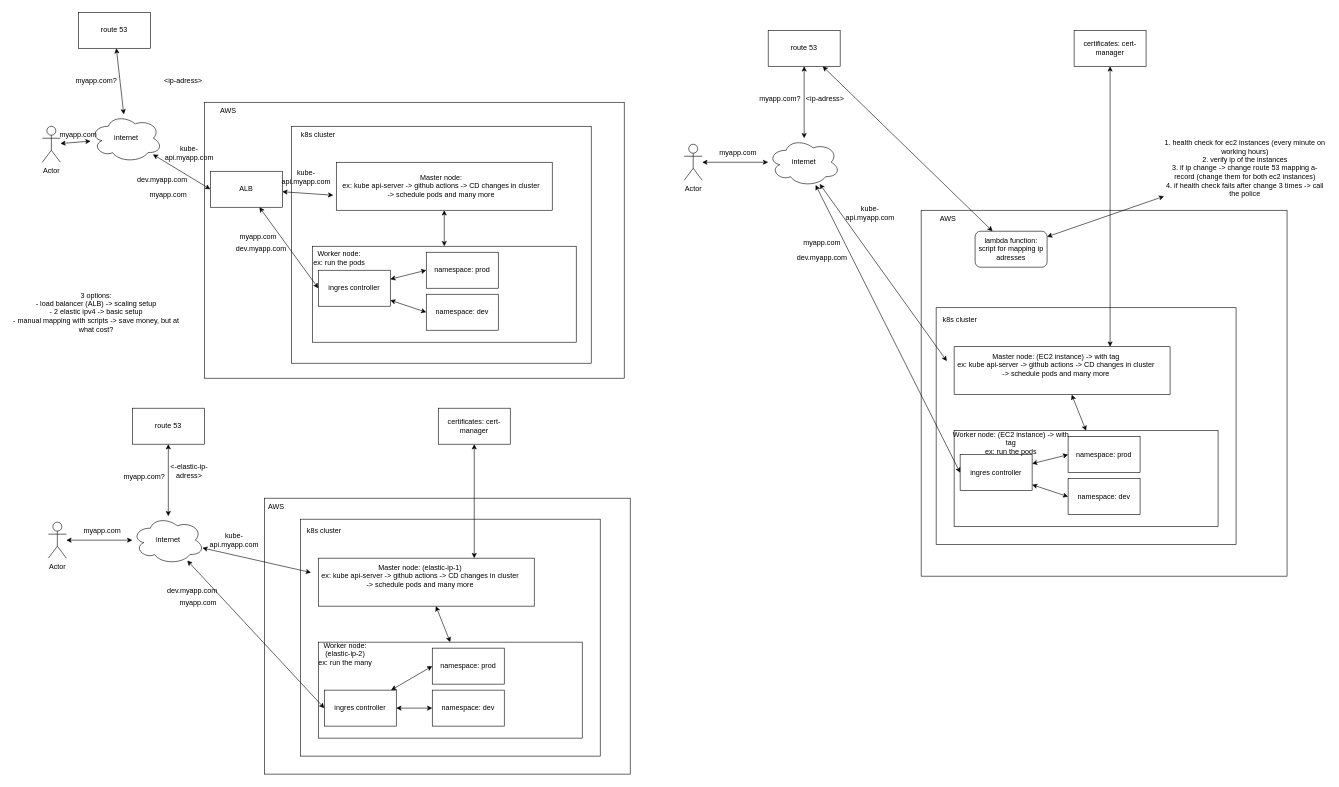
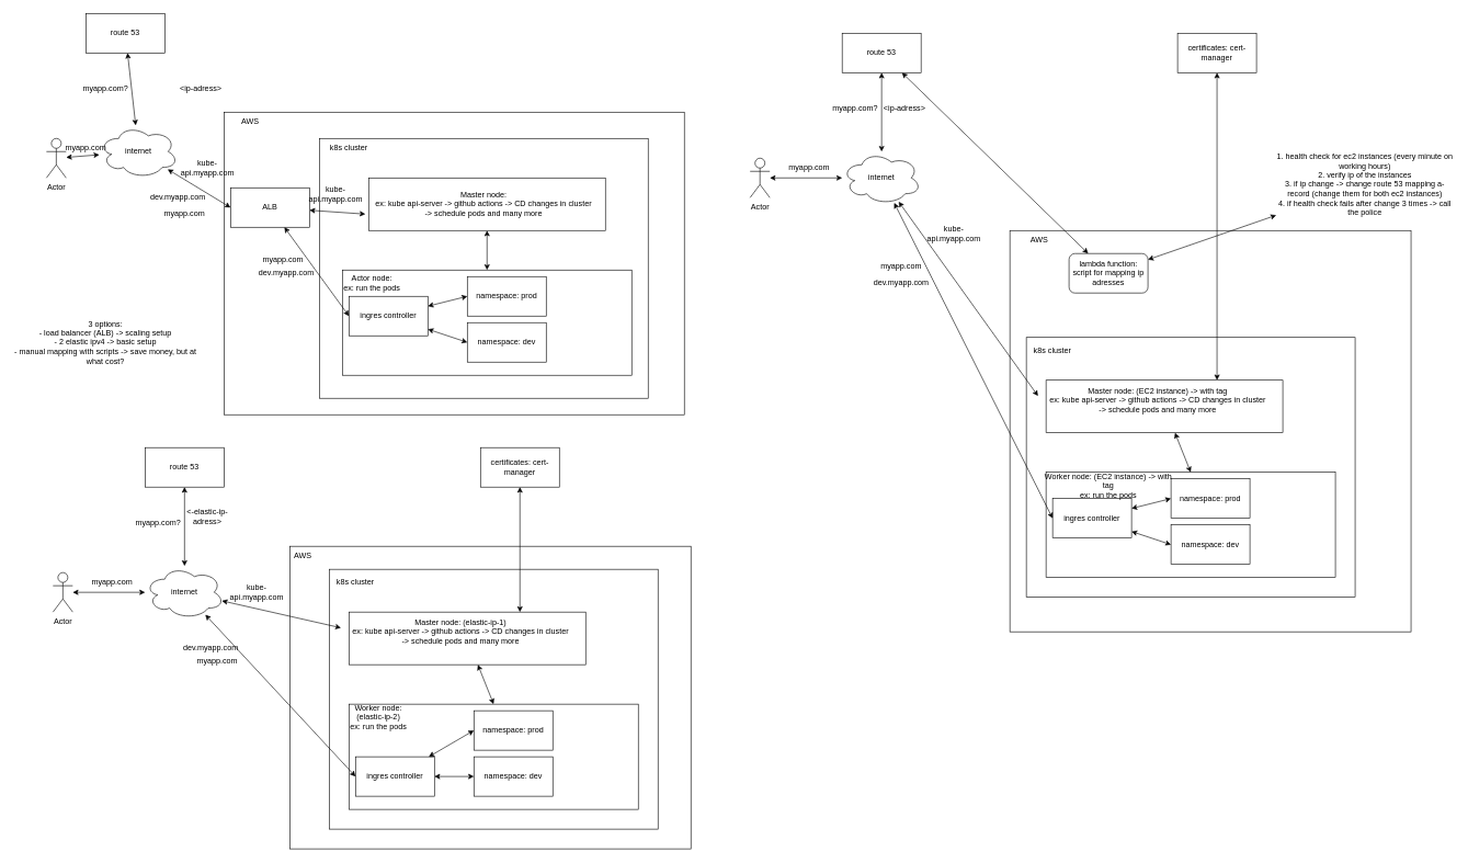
  <mxCell id="0" />
  <mxCell id="1" parent="0" />
  <mxCell id="2" value="" style="rounded=0;whiteSpace=wrap;html=1;fillColor=none;" parent="1" vertex="1"><mxGeometry x="1535" y="350" width="610" height="610" as="geometry" /></mxCell>
  <mxCell id="3" value="" style="rounded=0;whiteSpace=wrap;html=1;fillColor=none;" parent="1" vertex="1"><mxGeometry x="340" y="170" width="700" height="460" as="geometry" /></mxCell>
  <mxCell id="4" style="edgeStyle=none;html=1;startArrow=classic;startFill=1;endArrow=classic;endFill=1;" parent="1" source="6" target="9" edge="1"><mxGeometry relative="1" as="geometry" /></mxCell>
  <mxCell id="5" style="edgeStyle=none;html=1;entryX=0;entryY=0.5;entryDx=0;entryDy=0;startArrow=classic;startFill=1;endArrow=classic;endFill=1;" parent="1" source="6" target="89" edge="1"><mxGeometry relative="1" as="geometry" /></mxCell>
  <mxCell id="6" value="internet" style="ellipse;shape=cloud;whiteSpace=wrap;html=1;" parent="1" vertex="1"><mxGeometry x="150" y="190" width="120" height="80" as="geometry" /></mxCell>
  <mxCell id="7" style="edgeStyle=none;html=1;startArrow=classic;startFill=1;" parent="1" source="8" target="6" edge="1"><mxGeometry relative="1" as="geometry" /></mxCell>
  <mxCell id="8" value="Actor" style="shape=umlActor;verticalLabelPosition=bottom;verticalAlign=top;html=1;outlineConnect=0;" parent="1" vertex="1"><mxGeometry x="70" y="210" width="30" height="60" as="geometry" /></mxCell>
  <mxCell id="9" value="route 53" style="rounded=0;whiteSpace=wrap;html=1;" parent="1" vertex="1"><mxGeometry x="130" y="20" width="120" height="60" as="geometry" /></mxCell>
  <mxCell id="10" value="" style="rounded=0;whiteSpace=wrap;html=1;fillColor=none;" parent="1" vertex="1"><mxGeometry x="485" y="210" width="500" height="395" as="geometry" /></mxCell>
  <mxCell id="11" value="myapp.com" style="text;html=1;strokeColor=none;fillColor=none;align=center;verticalAlign=middle;whiteSpace=wrap;rounded=0;" parent="1" vertex="1"><mxGeometry x="100" y="210" width="60" height="30" as="geometry" /></mxCell>
  <mxCell id="12" value="dev.myapp.com" style="text;html=1;strokeColor=none;fillColor=none;align=center;verticalAlign=middle;whiteSpace=wrap;rounded=0;" parent="1" vertex="1"><mxGeometry x="240" y="285" width="60" height="30" as="geometry" /></mxCell>
  <mxCell id="13" value="myapp.com?" style="text;html=1;strokeColor=none;fillColor=none;align=center;verticalAlign=middle;whiteSpace=wrap;rounded=0;" parent="1" vertex="1"><mxGeometry x="130" y="120" width="60" height="30" as="geometry" /></mxCell>
  <mxCell id="14" value="&amp;lt;ip-adress&amp;gt;" style="text;html=1;strokeColor=none;fillColor=none;align=center;verticalAlign=middle;whiteSpace=wrap;rounded=0;" parent="1" vertex="1"><mxGeometry x="270" y="120" width="70" height="30" as="geometry" /></mxCell>
  <mxCell id="15" value="k8s cluster" style="text;html=1;strokeColor=none;fillColor=none;align=center;verticalAlign=middle;whiteSpace=wrap;rounded=0;" parent="1" vertex="1"><mxGeometry x="500" y="210" width="60" height="30" as="geometry" /></mxCell>
  <mxCell id="16" value="" style="rounded=0;whiteSpace=wrap;html=1;fillColor=none;" parent="1" vertex="1"><mxGeometry x="520" y="410" width="440" height="160" as="geometry" /></mxCell>
  <mxCell id="17" style="edgeStyle=none;html=1;entryX=0.5;entryY=0;entryDx=0;entryDy=0;startArrow=classic;startFill=1;endArrow=classic;endFill=1;" parent="1" source="18" target="16" edge="1"><mxGeometry relative="1" as="geometry" /></mxCell>
  <mxCell id="18" value="" style="rounded=0;whiteSpace=wrap;html=1;fillColor=none;" parent="1" vertex="1"><mxGeometry x="560" y="270" width="360" height="80" as="geometry" /></mxCell>
  <mxCell id="19" value="AWS" style="text;html=1;strokeColor=none;fillColor=none;align=center;verticalAlign=middle;whiteSpace=wrap;rounded=0;" parent="1" vertex="1"><mxGeometry x="350" y="170" width="60" height="30" as="geometry" /></mxCell>
  <mxCell id="20" value="Master node:&lt;br&gt;ex: kube api-server -&amp;gt; github actions -&amp;gt; CD changes in cluster&lt;br&gt;-&amp;gt; schedule pods and many more" style="text;html=1;strokeColor=none;fillColor=none;align=center;verticalAlign=middle;whiteSpace=wrap;rounded=0;" parent="1" vertex="1"><mxGeometry x="555" y="280" width="360" height="60" as="geometry" /></mxCell>
- <mxCell id="21" value="Worker node:&lt;br&gt;ex: run the pods" style="text;html=1;strokeColor=none;fillColor=none;align=center;verticalAlign=middle;whiteSpace=wrap;rounded=0;" parent="1" vertex="1"><mxGeometry x="510" y="400" width="110" height="60" as="geometry" /></mxCell>
+ <mxCell id="21" value="Actor node:&lt;br&gt;ex: run the pods" style="text;html=1;strokeColor=none;fillColor=none;align=center;verticalAlign=middle;whiteSpace=wrap;rounded=0;" parent="1" vertex="1"><mxGeometry x="510" y="400" width="110" height="60" as="geometry" /></mxCell>
  <mxCell id="22" value="myapp.com" style="text;html=1;strokeColor=none;fillColor=none;align=center;verticalAlign=middle;whiteSpace=wrap;rounded=0;" parent="1" vertex="1"><mxGeometry x="250" y="310" width="60" height="30" as="geometry" /></mxCell>
  <mxCell id="23" value="kube-api.myapp.com" style="text;html=1;strokeColor=none;fillColor=none;align=center;verticalAlign=middle;whiteSpace=wrap;rounded=0;" parent="1" vertex="1"><mxGeometry x="285" y="240" width="60" height="30" as="geometry" /></mxCell>
  <mxCell id="24" value="namespace: prod" style="rounded=0;whiteSpace=wrap;html=1;fillColor=none;" parent="1" vertex="1"><mxGeometry x="710" y="420" width="120" height="60" as="geometry" /></mxCell>
  <mxCell id="25" value="namespace: dev" style="rounded=0;whiteSpace=wrap;html=1;fillColor=none;" parent="1" vertex="1"><mxGeometry x="710" y="490" width="120" height="60" as="geometry" /></mxCell>
  <mxCell id="26" style="edgeStyle=none;html=1;entryX=0;entryY=0.5;entryDx=0;entryDy=0;startArrow=classic;startFill=1;endArrow=classic;endFill=1;" parent="1" source="28" target="24" edge="1"><mxGeometry relative="1" as="geometry" /></mxCell>
  <mxCell id="27" style="edgeStyle=none;html=1;entryX=0;entryY=0.5;entryDx=0;entryDy=0;startArrow=classic;startFill=1;endArrow=classic;endFill=1;" parent="1" source="28" target="25" edge="1"><mxGeometry relative="1" as="geometry" /></mxCell>
  <mxCell id="28" value="ingres controller" style="rounded=0;whiteSpace=wrap;html=1;fillColor=none;" parent="1" vertex="1"><mxGeometry x="530" y="450" width="120" height="60" as="geometry" /></mxCell>
  <mxCell id="29" value="3 options:&lt;br&gt;- load balancer (ALB) -&amp;gt; scaling setup&lt;br&gt;- 2 elastic ipv4 -&amp;gt; basic setup&lt;br&gt;- manual mapping with scripts -&amp;gt; save money, but at what cost?" style="text;html=1;strokeColor=none;fillColor=none;align=center;verticalAlign=middle;whiteSpace=wrap;rounded=0;" parent="1" vertex="1"><mxGeometry x="20" y="475" width="280" height="90" as="geometry" /></mxCell>
  <mxCell id="30" value="" style="rounded=0;whiteSpace=wrap;html=1;fillColor=none;" parent="1" vertex="1"><mxGeometry x="440" y="830" width="610" height="460" as="geometry" /></mxCell>
  <mxCell id="31" style="edgeStyle=none;html=1;entryX=-0.006;entryY=0.4;entryDx=0;entryDy=0;startArrow=classic;startFill=1;entryPerimeter=0;" parent="1" source="34" target="48" edge="1"><mxGeometry relative="1" as="geometry" /></mxCell>
  <mxCell id="32" style="edgeStyle=none;html=1;startArrow=classic;startFill=1;endArrow=classic;endFill=1;" parent="1" source="34" target="37" edge="1"><mxGeometry relative="1" as="geometry" /></mxCell>
  <mxCell id="33" style="edgeStyle=none;html=1;entryX=0;entryY=0.5;entryDx=0;entryDy=0;startArrow=classic;startFill=1;endArrow=classic;endFill=1;" parent="1" source="34" target="58" edge="1"><mxGeometry relative="1" as="geometry" /></mxCell>
  <mxCell id="34" value="internet" style="ellipse;shape=cloud;whiteSpace=wrap;html=1;" parent="1" vertex="1"><mxGeometry x="220" y="860" width="120" height="80" as="geometry" /></mxCell>
  <mxCell id="35" style="edgeStyle=none;html=1;startArrow=classic;startFill=1;" parent="1" source="36" target="34" edge="1"><mxGeometry relative="1" as="geometry" /></mxCell>
  <mxCell id="36" value="Actor" style="shape=umlActor;verticalLabelPosition=bottom;verticalAlign=top;html=1;outlineConnect=0;" parent="1" vertex="1"><mxGeometry x="80" y="870" width="30" height="60" as="geometry" /></mxCell>
  <mxCell id="37" value="route 53" style="rounded=0;whiteSpace=wrap;html=1;" parent="1" vertex="1"><mxGeometry x="220" y="680" width="120" height="60" as="geometry" /></mxCell>
  <mxCell id="38" value="" style="rounded=0;whiteSpace=wrap;html=1;fillColor=none;" parent="1" vertex="1"><mxGeometry x="500" y="865" width="500" height="395" as="geometry" /></mxCell>
  <mxCell id="39" value="myapp.com" style="text;html=1;strokeColor=none;fillColor=none;align=center;verticalAlign=middle;whiteSpace=wrap;rounded=0;" parent="1" vertex="1"><mxGeometry x="140" y="870" width="60" height="30" as="geometry" /></mxCell>
  <mxCell id="40" value="dev.myapp.com" style="text;html=1;strokeColor=none;fillColor=none;align=center;verticalAlign=middle;whiteSpace=wrap;rounded=0;" parent="1" vertex="1"><mxGeometry x="290" y="970" width="60" height="30" as="geometry" /></mxCell>
  <mxCell id="41" value="myapp.com?" style="text;html=1;strokeColor=none;fillColor=none;align=center;verticalAlign=middle;whiteSpace=wrap;rounded=0;" parent="1" vertex="1"><mxGeometry x="210" y="780" width="60" height="30" as="geometry" /></mxCell>
  <mxCell id="42" value="&amp;lt;-elastic-ip-adress&amp;gt;" style="text;html=1;strokeColor=none;fillColor=none;align=center;verticalAlign=middle;whiteSpace=wrap;rounded=0;" parent="1" vertex="1"><mxGeometry x="280" y="770" width="70" height="30" as="geometry" /></mxCell>
  <mxCell id="43" value="k8s cluster" style="text;html=1;strokeColor=none;fillColor=none;align=center;verticalAlign=middle;whiteSpace=wrap;rounded=0;" parent="1" vertex="1"><mxGeometry x="510" y="870" width="60" height="30" as="geometry" /></mxCell>
  <mxCell id="44" value="" style="rounded=0;whiteSpace=wrap;html=1;fillColor=none;" parent="1" vertex="1"><mxGeometry x="530" y="1070" width="440" height="160" as="geometry" /></mxCell>
  <mxCell id="45" style="edgeStyle=none;html=1;entryX=0.5;entryY=0;entryDx=0;entryDy=0;startArrow=classic;startFill=1;endArrow=classic;endFill=1;" parent="1" source="46" target="44" edge="1"><mxGeometry relative="1" as="geometry" /></mxCell>
  <mxCell id="46" value="" style="rounded=0;whiteSpace=wrap;html=1;fillColor=none;" parent="1" vertex="1"><mxGeometry x="530" y="930" width="360" height="80" as="geometry" /></mxCell>
  <mxCell id="47" value="AWS" style="text;html=1;strokeColor=none;fillColor=none;align=center;verticalAlign=middle;whiteSpace=wrap;rounded=0;" parent="1" vertex="1"><mxGeometry x="430" y="830" width="60" height="30" as="geometry" /></mxCell>
  <mxCell id="48" value="Master node: (elastic-ip-1)&lt;br&gt;ex: kube api-server -&amp;gt; github actions -&amp;gt; CD changes in cluster&lt;br&gt;-&amp;gt; schedule pods and many more" style="text;html=1;strokeColor=none;fillColor=none;align=center;verticalAlign=middle;whiteSpace=wrap;rounded=0;" parent="1" vertex="1"><mxGeometry x="520" y="930" width="360" height="60" as="geometry" /></mxCell>
- <mxCell id="49" value="Worker node:(elastic-ip-2)&lt;br&gt;ex: run the many" style="text;html=1;strokeColor=none;fillColor=none;align=center;verticalAlign=middle;whiteSpace=wrap;rounded=0;" parent="1" vertex="1"><mxGeometry x="520" y="1060" width="110" height="60" as="geometry" /></mxCell>
+ <mxCell id="49" value="Worker node:(elastic-ip-2)&lt;br&gt;ex: run the pods" style="text;html=1;strokeColor=none;fillColor=none;align=center;verticalAlign=middle;whiteSpace=wrap;rounded=0;" parent="1" vertex="1"><mxGeometry x="520" y="1060" width="110" height="60" as="geometry" /></mxCell>
  <mxCell id="50" value="myapp.com" style="text;html=1;strokeColor=none;fillColor=none;align=center;verticalAlign=middle;whiteSpace=wrap;rounded=0;" parent="1" vertex="1"><mxGeometry x="300" y="990" width="60" height="30" as="geometry" /></mxCell>
  <mxCell id="51" value="kube-api.myapp.com" style="text;html=1;strokeColor=none;fillColor=none;align=center;verticalAlign=middle;whiteSpace=wrap;rounded=0;" parent="1" vertex="1"><mxGeometry x="360" y="885" width="60" height="30" as="geometry" /></mxCell>
  <mxCell id="52" value="namespace: prod" style="rounded=0;whiteSpace=wrap;html=1;fillColor=none;" parent="1" vertex="1"><mxGeometry x="720" y="1080" width="120" height="60" as="geometry" /></mxCell>
  <mxCell id="53" value="namespace: dev" style="rounded=0;whiteSpace=wrap;html=1;fillColor=none;" parent="1" vertex="1"><mxGeometry x="720" y="1150" width="120" height="60" as="geometry" /></mxCell>
  <mxCell id="54" style="edgeStyle=none;html=1;entryX=0.75;entryY=0;entryDx=0;entryDy=0;startArrow=classic;startFill=1;endArrow=classic;endFill=1;" parent="1" source="55" target="48" edge="1"><mxGeometry relative="1" as="geometry" /></mxCell>
  <mxCell id="55" value="certificates: cert-manager" style="rounded=0;whiteSpace=wrap;html=1;fillColor=none;" parent="1" vertex="1"><mxGeometry x="730" y="680" width="120" height="60" as="geometry" /></mxCell>
  <mxCell id="56" style="edgeStyle=none;html=1;entryX=0;entryY=0.5;entryDx=0;entryDy=0;startArrow=classic;startFill=1;endArrow=classic;endFill=1;" parent="1" source="58" target="52" edge="1"><mxGeometry relative="1" as="geometry" /></mxCell>
  <mxCell id="57" style="edgeStyle=none;html=1;entryX=0;entryY=0.5;entryDx=0;entryDy=0;startArrow=classic;startFill=1;endArrow=classic;endFill=1;" parent="1" source="58" target="53" edge="1"><mxGeometry relative="1" as="geometry" /></mxCell>
  <mxCell id="58" value="ingres controller" style="rounded=0;whiteSpace=wrap;html=1;fillColor=none;" parent="1" vertex="1"><mxGeometry x="540" y="1150" width="120" height="60" as="geometry" /></mxCell>
  <mxCell id="59" style="edgeStyle=none;html=1;entryX=-0.006;entryY=0.4;entryDx=0;entryDy=0;startArrow=classic;startFill=1;entryPerimeter=0;" parent="1" source="62" target="77" edge="1"><mxGeometry relative="1" as="geometry" /></mxCell>
  <mxCell id="60" style="edgeStyle=none;html=1;startArrow=classic;startFill=1;endArrow=classic;endFill=1;" parent="1" source="62" target="66" edge="1"><mxGeometry relative="1" as="geometry" /></mxCell>
  <mxCell id="61" style="edgeStyle=none;html=1;entryX=0;entryY=0.5;entryDx=0;entryDy=0;startArrow=classic;startFill=1;endArrow=classic;endFill=1;" parent="1" source="62" target="86" edge="1"><mxGeometry relative="1" as="geometry" /></mxCell>
  <mxCell id="62" value="internet" style="ellipse;shape=cloud;whiteSpace=wrap;html=1;" parent="1" vertex="1"><mxGeometry x="1280" y="230" width="120" height="80" as="geometry" /></mxCell>
  <mxCell id="63" style="edgeStyle=none;html=1;startArrow=classic;startFill=1;" parent="1" source="64" target="62" edge="1"><mxGeometry relative="1" as="geometry" /></mxCell>
  <mxCell id="64" value="Actor" style="shape=umlActor;verticalLabelPosition=bottom;verticalAlign=top;html=1;outlineConnect=0;" parent="1" vertex="1"><mxGeometry x="1140" y="240" width="30" height="60" as="geometry" /></mxCell>
  <mxCell id="65" style="edgeStyle=none;html=1;startArrow=classic;startFill=1;endArrow=classic;endFill=1;" parent="1" source="66" target="95" edge="1"><mxGeometry relative="1" as="geometry" /></mxCell>
  <mxCell id="66" value="route 53" style="rounded=0;whiteSpace=wrap;html=1;" parent="1" vertex="1"><mxGeometry x="1280" y="50" width="120" height="60" as="geometry" /></mxCell>
  <mxCell id="67" value="" style="rounded=0;whiteSpace=wrap;html=1;fillColor=none;" parent="1" vertex="1"><mxGeometry x="1560" y="512.5" width="500" height="395" as="geometry" /></mxCell>
  <mxCell id="68" value="myapp.com" style="text;html=1;strokeColor=none;fillColor=none;align=center;verticalAlign=middle;whiteSpace=wrap;rounded=0;" parent="1" vertex="1"><mxGeometry x="1200" y="240" width="60" height="30" as="geometry" /></mxCell>
  <mxCell id="69" value="dev.myapp.com" style="text;html=1;strokeColor=none;fillColor=none;align=center;verticalAlign=middle;whiteSpace=wrap;rounded=0;" parent="1" vertex="1"><mxGeometry x="1340" y="415" width="60" height="30" as="geometry" /></mxCell>
  <mxCell id="70" value="myapp.com?" style="text;html=1;strokeColor=none;fillColor=none;align=center;verticalAlign=middle;whiteSpace=wrap;rounded=0;" parent="1" vertex="1"><mxGeometry x="1270" y="150" width="60" height="30" as="geometry" /></mxCell>
  <mxCell id="71" value="&amp;lt;ip-adress&amp;gt;" style="text;html=1;strokeColor=none;fillColor=none;align=center;verticalAlign=middle;whiteSpace=wrap;rounded=0;" parent="1" vertex="1"><mxGeometry x="1340" y="150" width="70" height="30" as="geometry" /></mxCell>
  <mxCell id="72" value="k8s cluster" style="text;html=1;strokeColor=none;fillColor=none;align=center;verticalAlign=middle;whiteSpace=wrap;rounded=0;" parent="1" vertex="1"><mxGeometry x="1570" y="517.5" width="60" height="30" as="geometry" /></mxCell>
  <mxCell id="73" value="" style="rounded=0;whiteSpace=wrap;html=1;fillColor=none;" parent="1" vertex="1"><mxGeometry x="1590" y="717.5" width="440" height="160" as="geometry" /></mxCell>
  <mxCell id="74" style="edgeStyle=none;html=1;entryX=0.5;entryY=0;entryDx=0;entryDy=0;startArrow=classic;startFill=1;endArrow=classic;endFill=1;" parent="1" source="75" target="73" edge="1"><mxGeometry relative="1" as="geometry" /></mxCell>
  <mxCell id="75" value="" style="rounded=0;whiteSpace=wrap;html=1;fillColor=none;" parent="1" vertex="1"><mxGeometry x="1590" y="577.5" width="360" height="80" as="geometry" /></mxCell>
  <mxCell id="76" value="AWS" style="text;html=1;strokeColor=none;fillColor=none;align=center;verticalAlign=middle;whiteSpace=wrap;rounded=0;" parent="1" vertex="1"><mxGeometry x="1550" y="350" width="60" height="30" as="geometry" /></mxCell>
  <mxCell id="77" value="Master node: (EC2 instance) -&amp;gt; with tag&lt;br&gt;ex: kube api-server -&amp;gt; github actions -&amp;gt; CD changes in cluster&lt;br&gt;-&amp;gt; schedule pods and many more" style="text;html=1;strokeColor=none;fillColor=none;align=center;verticalAlign=middle;whiteSpace=wrap;rounded=0;" parent="1" vertex="1"><mxGeometry x="1580" y="577.5" width="360" height="60" as="geometry" /></mxCell>
  <mxCell id="78" value="Worker node: (EC2 instance) -&amp;gt; with tag&lt;br&gt;ex: run the pods" style="text;html=1;strokeColor=none;fillColor=none;align=center;verticalAlign=middle;whiteSpace=wrap;rounded=0;" parent="1" vertex="1"><mxGeometry x="1580" y="707.5" width="210" height="60" as="geometry" /></mxCell>
  <mxCell id="79" value="myapp.com" style="text;html=1;strokeColor=none;fillColor=none;align=center;verticalAlign=middle;whiteSpace=wrap;rounded=0;" parent="1" vertex="1"><mxGeometry x="1340" y="390" width="60" height="30" as="geometry" /></mxCell>
  <mxCell id="80" value="kube-api.myapp.com" style="text;html=1;strokeColor=none;fillColor=none;align=center;verticalAlign=middle;whiteSpace=wrap;rounded=0;" parent="1" vertex="1"><mxGeometry x="1420" y="340" width="60" height="30" as="geometry" /></mxCell>
  <mxCell id="81" value="namespace: prod" style="rounded=0;whiteSpace=wrap;html=1;fillColor=none;" parent="1" vertex="1"><mxGeometry x="1780" y="727.5" width="120" height="60" as="geometry" /></mxCell>
  <mxCell id="82" value="namespace: dev" style="rounded=0;whiteSpace=wrap;html=1;fillColor=none;" parent="1" vertex="1"><mxGeometry x="1780" y="797.5" width="120" height="60" as="geometry" /></mxCell>
  <mxCell id="83" style="edgeStyle=none;html=1;entryX=0.75;entryY=0;entryDx=0;entryDy=0;startArrow=classic;startFill=1;endArrow=classic;endFill=1;" parent="1" target="77" edge="1"><mxGeometry relative="1" as="geometry"><mxPoint x="1850" y="110" as="sourcePoint" /></mxGeometry></mxCell>
  <mxCell id="84" style="edgeStyle=none;html=1;entryX=0;entryY=0.5;entryDx=0;entryDy=0;startArrow=classic;startFill=1;endArrow=classic;endFill=1;" parent="1" source="86" target="81" edge="1"><mxGeometry relative="1" as="geometry" /></mxCell>
  <mxCell id="85" style="edgeStyle=none;html=1;entryX=0;entryY=0.5;entryDx=0;entryDy=0;startArrow=classic;startFill=1;endArrow=classic;endFill=1;" parent="1" source="86" target="82" edge="1"><mxGeometry relative="1" as="geometry" /></mxCell>
  <mxCell id="86" value="ingres controller" style="rounded=0;whiteSpace=wrap;html=1;fillColor=none;" parent="1" vertex="1"><mxGeometry x="1600" y="757.5" width="120" height="60" as="geometry" /></mxCell>
  <mxCell id="87" style="edgeStyle=none;html=1;entryX=0;entryY=0.75;entryDx=0;entryDy=0;startArrow=classic;startFill=1;endArrow=classic;endFill=1;" parent="1" source="89" target="20" edge="1"><mxGeometry relative="1" as="geometry" /></mxCell>
  <mxCell id="88" style="edgeStyle=none;html=1;entryX=0;entryY=0.5;entryDx=0;entryDy=0;startArrow=classic;startFill=1;endArrow=classic;endFill=1;" parent="1" source="89" target="28" edge="1"><mxGeometry relative="1" as="geometry" /></mxCell>
  <mxCell id="89" value="ALB" style="rounded=0;whiteSpace=wrap;html=1;fillColor=none;" parent="1" vertex="1"><mxGeometry x="350" y="285" width="120" height="60" as="geometry" /></mxCell>
  <mxCell id="90" value="myapp.com" style="text;html=1;strokeColor=none;fillColor=none;align=center;verticalAlign=middle;whiteSpace=wrap;rounded=0;" parent="1" vertex="1"><mxGeometry x="400" y="380" width="60" height="30" as="geometry" /></mxCell>
  <mxCell id="91" value="dev.myapp.com" style="text;html=1;strokeColor=none;fillColor=none;align=center;verticalAlign=middle;whiteSpace=wrap;rounded=0;" parent="1" vertex="1"><mxGeometry x="405" y="400" width="60" height="30" as="geometry" /></mxCell>
  <mxCell id="92" value="kube-api.myapp.com" style="text;html=1;strokeColor=none;fillColor=none;align=center;verticalAlign=middle;whiteSpace=wrap;rounded=0;" parent="1" vertex="1"><mxGeometry x="480" y="280" width="60" height="30" as="geometry" /></mxCell>
  <mxCell id="93" value="certificates: cert-manager" style="rounded=0;whiteSpace=wrap;html=1;fillColor=none;" parent="1" vertex="1"><mxGeometry x="1790" y="50" width="120" height="60" as="geometry" /></mxCell>
  <mxCell id="94" style="edgeStyle=none;html=1;startArrow=classic;startFill=1;endArrow=classic;endFill=1;" parent="1" source="95" target="96" edge="1"><mxGeometry relative="1" as="geometry" /></mxCell>
  <mxCell id="95" value="lambda function:&lt;br&gt;script for mapping ip adresses&lt;br&gt;" style="rounded=1;whiteSpace=wrap;html=1;fillColor=none;" parent="1" vertex="1"><mxGeometry x="1625" y="385" width="120" height="60" as="geometry" /></mxCell>
  <mxCell id="96" value="1. health check for ec2 instances (every minute on working hours)&lt;br&gt;2. verify ip of the instances&lt;br&gt;3. if ip change -&amp;gt; change route 53 mapping a-record (change them for both ec2 instances)&lt;br&gt;4. if health check fails after change 3 times -&amp;gt; call the police" style="text;html=1;strokeColor=none;fillColor=none;align=center;verticalAlign=middle;whiteSpace=wrap;rounded=0;" parent="1" vertex="1"><mxGeometry x="1940" y="220" width="270" height="120" as="geometry" /></mxCell>
